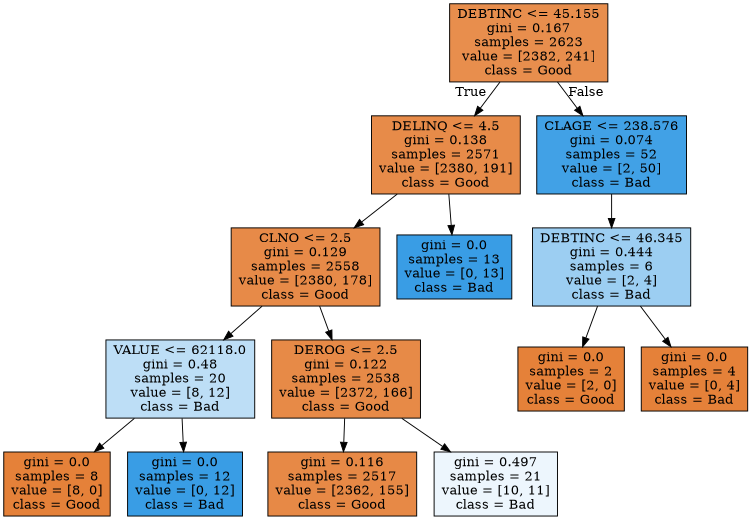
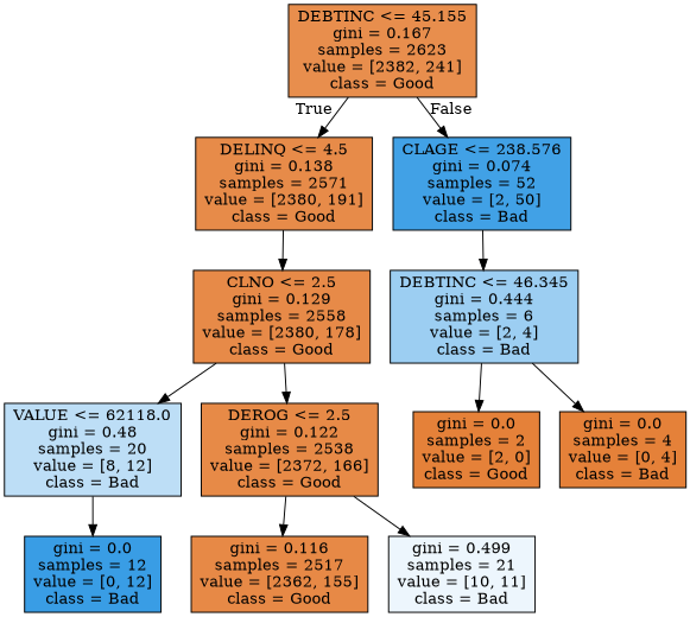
  digraph {
    node [color=black fillcolor="#e58139" shape=box style=filled]
    n1 [fillcolor="#e88e4d" label="DEBTINC <= 45.155\ngini = 0.167\nsamples = 2623\nvalue = [2382, 241]\nclass = Good"]
    n2 [fillcolor="#e78b49" label="DELINQ <= 4.5\ngini = 0.138\nsamples = 2571\nvalue = [2380, 191]\nclass = Good"]
    n3 [fillcolor="#41a1e6" label="CLAGE <= 238.576\ngini = 0.074\nsamples = 52\nvalue = [2, 50]\nclass = Bad"]
    n4 [fillcolor="#e78a48" label="CLNO <= 2.5\ngini = 0.129\nsamples = 2558\nvalue = [2380, 178]\nclass = Good"]
-   n5 [fillcolor="#399de5" label="gini = 0.0\nsamples = 13\nvalue = [0, 13]\nclass = Bad"]
    n6 [fillcolor="#9ccef2" label="DEBTINC <= 46.345\ngini = 0.444\nsamples = 6\nvalue = [2, 4]\nclass = Bad"]
    n7 [fillcolor="#bddef6" label="VALUE <= 62118.0\ngini = 0.48\nsamples = 20\nvalue = [8, 12]\nclass = Bad"]
    n8 [fillcolor="#e78a47" label="DEROG <= 2.5\ngini = 0.122\nsamples = 2538\nvalue = [2372, 166]\nclass = Good"]
-   n9 [label="gini = 0.0\nsamples = 8\nvalue = [8, 0]\nclass = Good"]
    n10 [fillcolor="#399de5" label="gini = 0.0\nsamples = 12\nvalue = [0, 12]\nclass = Bad"]
    n11 [fillcolor="#e78946" label="gini = 0.116\nsamples = 2517\nvalue = [2362, 155]\nclass = Good"]
-   n12 [fillcolor="#edf6fd" label="gini = 0.497\nsamples = 21\nvalue = [10, 11]\nclass = Bad"]
+   n12 [fillcolor="#edf6fd" label="gini = 0.499\nsamples = 21\nvalue = [10, 11]\nclass = Bad"]
    n13 [label="gini = 0.0\nsamples = 2\nvalue = [2, 0]\nclass = Good"]
    n14 [label="gini = 0.0\nsamples = 4\nvalue = [0, 4]\nclass = Bad"]
    n1 -> n2 [headlabel=True labelangle=45 labeldistance=2.5]
    n1 -> n3 [headlabel=False labelangle=-45 labeldistance=2.5]
    n2 -> n4
-   n2 -> n5
    n3 -> n6
    n4 -> n7
    n4 -> n8
    n6 -> n13
    n6 -> n14
-   n7 -> n9
    n7 -> n10
    n8 -> n11
    n8 -> n12
  }
